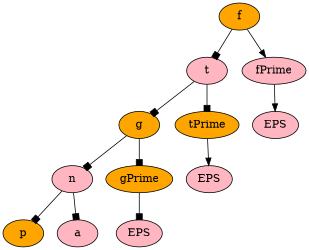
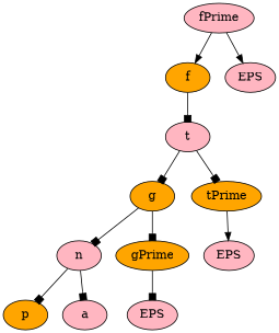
  digraph {
    node [fillcolor=lightpink style=filled]
    edge [arrowhead=box]
    n1 [fillcolor=orange label=f]
    n2 [label=t]
    n3 [label=fPrime]
    n4 [fillcolor=orange label=g]
    n5 [fillcolor=orange label=tPrime]
    n6 [label=EPS]
    n7 [label=n]
    n8 [fillcolor=orange label=gPrime]
    n9 [label=EPS]
    n10 [fillcolor=orange label=p]
    n11 [label=a]
    n12 [label=EPS]
    n1 -> n2
-   n1 -> n3 [arrowhead=normal]
+   n3 -> n1 [arrowhead=normal]
    n2 -> n4
    n2 -> n5
    n3 -> n6 [arrowhead=normal]
    n4 -> n7
    n4 -> n8
    n5 -> n9 [arrowhead=normal]
    n7 -> n10
    n7 -> n11
    n8 -> n12
  }
